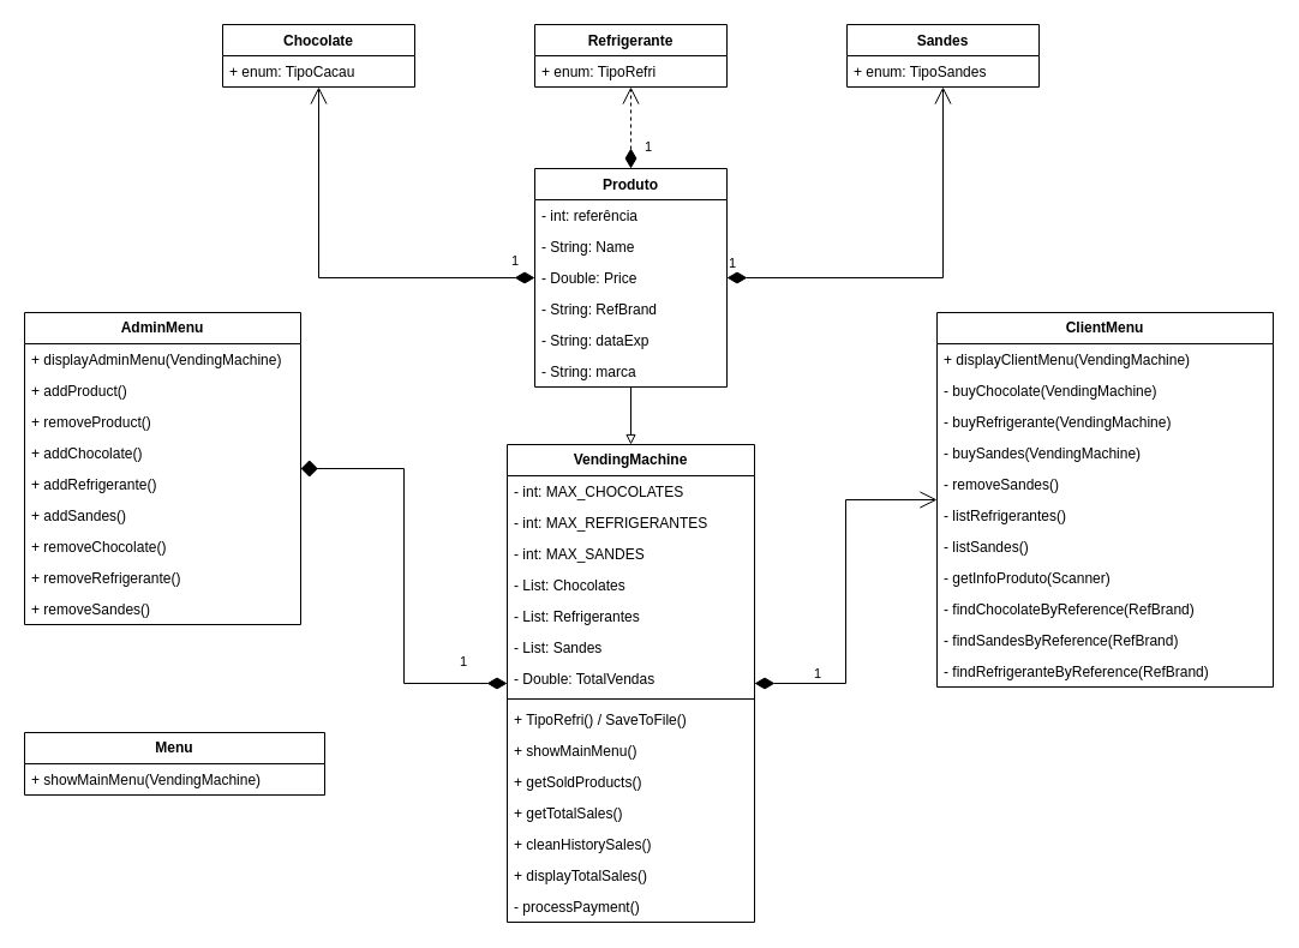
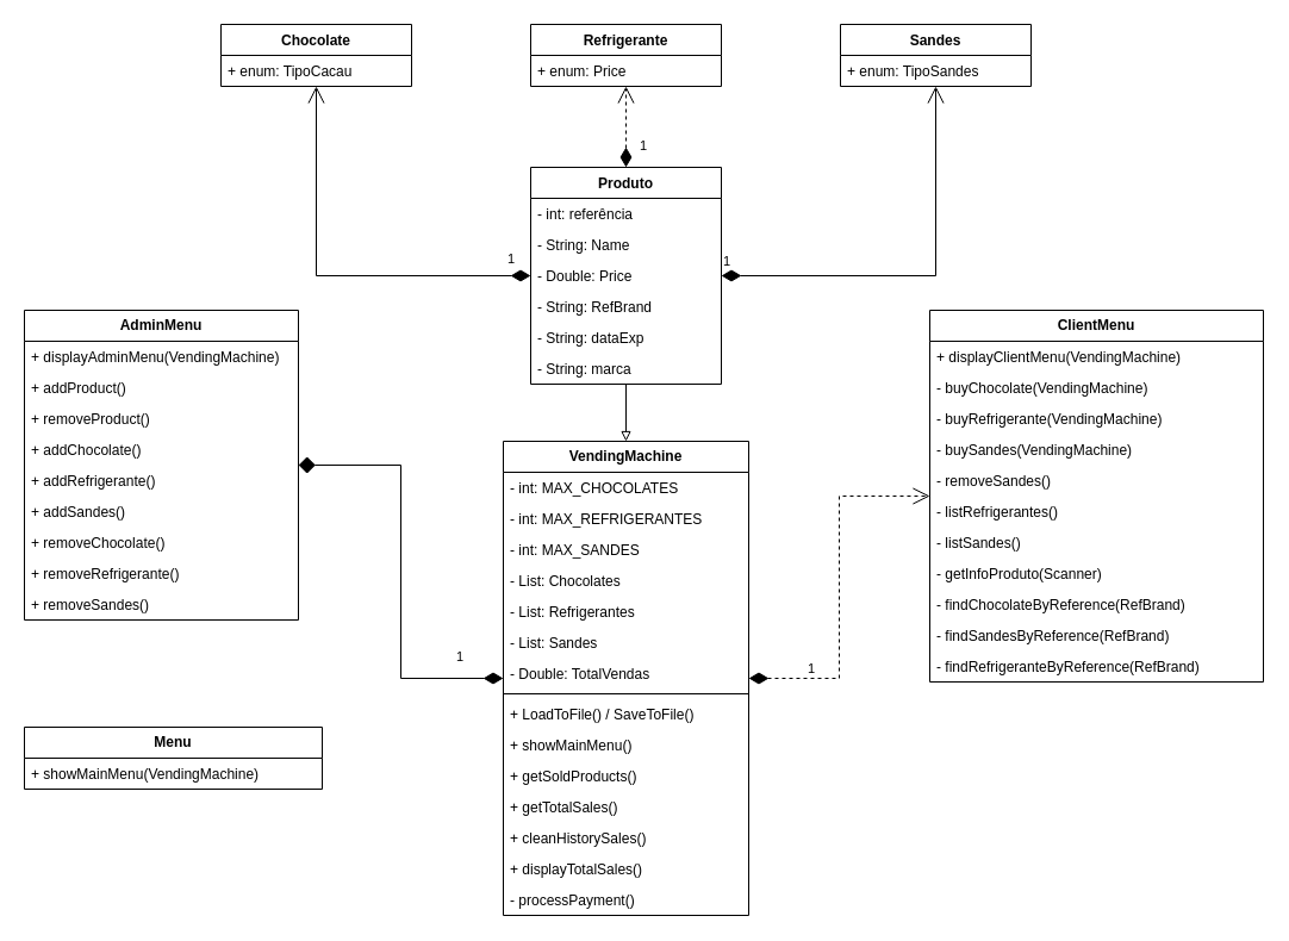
  <mxCell id="0" />
  <mxCell id="1" parent="0" />
  <mxCell id="2" style="edgeStyle=orthogonalEdgeStyle;rounded=0;orthogonalLoop=1;jettySize=auto;html=1;endArrow=block;endFill=0;" edge="1" parent="1" source="3" target="19"><mxGeometry relative="1" as="geometry" /></mxCell>
  <mxCell id="3" value="Produto" style="swimlane;fontStyle=1;align=center;verticalAlign=top;childLayout=stackLayout;horizontal=1;startSize=26;horizontalStack=0;resizeParent=1;resizeParentMax=0;resizeLast=0;collapsible=1;marginBottom=0;whiteSpace=wrap;html=1;" parent="1" vertex="1"><mxGeometry x="445" y="140" width="160" height="182" as="geometry" /></mxCell>
  <mxCell id="4" value="- int: referência" style="text;strokeColor=none;fillColor=none;align=left;verticalAlign=top;spacingLeft=4;spacingRight=4;overflow=hidden;rotatable=0;points=[[0,0.5],[1,0.5]];portConstraint=eastwest;whiteSpace=wrap;html=1;" vertex="1" parent="3"><mxGeometry y="26" width="160" height="26" as="geometry" /></mxCell>
  <mxCell id="5" value="- String: Name" style="text;strokeColor=none;fillColor=none;align=left;verticalAlign=top;spacingLeft=4;spacingRight=4;overflow=hidden;rotatable=0;points=[[0,0.5],[1,0.5]];portConstraint=eastwest;whiteSpace=wrap;html=1;" parent="3" vertex="1"><mxGeometry y="52" width="160" height="26" as="geometry" /></mxCell>
  <mxCell id="6" value="- Double: Price" style="text;strokeColor=none;fillColor=none;align=left;verticalAlign=top;spacingLeft=4;spacingRight=4;overflow=hidden;rotatable=0;points=[[0,0.5],[1,0.5]];portConstraint=eastwest;whiteSpace=wrap;html=1;" parent="3" vertex="1"><mxGeometry y="78" width="160" height="26" as="geometry" /></mxCell>
  <mxCell id="7" value="- String: RefBrand" style="text;strokeColor=none;fillColor=none;align=left;verticalAlign=top;spacingLeft=4;spacingRight=4;overflow=hidden;rotatable=0;points=[[0,0.5],[1,0.5]];portConstraint=eastwest;whiteSpace=wrap;html=1;" parent="3" vertex="1"><mxGeometry y="104" width="160" height="26" as="geometry" /></mxCell>
  <mxCell id="8" value="- String: dataExp" style="text;strokeColor=none;fillColor=none;align=left;verticalAlign=top;spacingLeft=4;spacingRight=4;overflow=hidden;rotatable=0;points=[[0,0.5],[1,0.5]];portConstraint=eastwest;whiteSpace=wrap;html=1;" parent="3" vertex="1"><mxGeometry y="130" width="160" height="26" as="geometry" /></mxCell>
  <mxCell id="9" value="- String: marca" style="text;strokeColor=none;fillColor=none;align=left;verticalAlign=top;spacingLeft=4;spacingRight=4;overflow=hidden;rotatable=0;points=[[0,0.5],[1,0.5]];portConstraint=eastwest;whiteSpace=wrap;html=1;" parent="3" vertex="1"><mxGeometry y="156" width="160" height="26" as="geometry" /></mxCell>
  <mxCell id="10" value="Chocolate" style="swimlane;fontStyle=1;align=center;verticalAlign=top;childLayout=stackLayout;horizontal=1;startSize=26;horizontalStack=0;resizeParent=1;resizeParentMax=0;resizeLast=0;collapsible=1;marginBottom=0;whiteSpace=wrap;html=1;" parent="1" vertex="1"><mxGeometry x="185" y="20" width="160" height="52" as="geometry" /></mxCell>
  <mxCell id="11" value="+ enum: TipoCacau" style="text;strokeColor=none;fillColor=none;align=left;verticalAlign=top;spacingLeft=4;spacingRight=4;overflow=hidden;rotatable=0;points=[[0,0.5],[1,0.5]];portConstraint=eastwest;whiteSpace=wrap;html=1;" parent="10" vertex="1"><mxGeometry y="26" width="160" height="26" as="geometry" /></mxCell>
  <mxCell id="12" value="Refrigerante" style="swimlane;fontStyle=1;align=center;verticalAlign=top;childLayout=stackLayout;horizontal=1;startSize=26;horizontalStack=0;resizeParent=1;resizeParentMax=0;resizeLast=0;collapsible=1;marginBottom=0;whiteSpace=wrap;html=1;" parent="1" vertex="1"><mxGeometry x="445" y="20" width="160" height="52" as="geometry" /></mxCell>
- <mxCell id="13" value="+ enum: TipoRefri" style="text;strokeColor=none;fillColor=none;align=left;verticalAlign=top;spacingLeft=4;spacingRight=4;overflow=hidden;rotatable=0;points=[[0,0.5],[1,0.5]];portConstraint=eastwest;whiteSpace=wrap;html=1;" parent="12" vertex="1"><mxGeometry y="26" width="160" height="26" as="geometry" /></mxCell>
+ <mxCell id="13" value="+ enum: Price" style="text;strokeColor=none;fillColor=none;align=left;verticalAlign=top;spacingLeft=4;spacingRight=4;overflow=hidden;rotatable=0;points=[[0,0.5],[1,0.5]];portConstraint=eastwest;whiteSpace=wrap;html=1;" parent="12" vertex="1"><mxGeometry y="26" width="160" height="26" as="geometry" /></mxCell>
  <mxCell id="14" value="Sandes" style="swimlane;fontStyle=1;align=center;verticalAlign=top;childLayout=stackLayout;horizontal=1;startSize=26;horizontalStack=0;resizeParent=1;resizeParentMax=0;resizeLast=0;collapsible=1;marginBottom=0;whiteSpace=wrap;html=1;" parent="1" vertex="1"><mxGeometry x="705" y="20" width="160" height="52" as="geometry" /></mxCell>
  <mxCell id="15" value="+ enum: TipoSandes" style="text;strokeColor=none;fillColor=none;align=left;verticalAlign=top;spacingLeft=4;spacingRight=4;overflow=hidden;rotatable=0;points=[[0,0.5],[1,0.5]];portConstraint=eastwest;whiteSpace=wrap;html=1;" parent="14" vertex="1"><mxGeometry y="26" width="160" height="26" as="geometry" /></mxCell>
  <mxCell id="16" value="1" style="endArrow=open;html=1;endSize=12;startArrow=diamondThin;startSize=14;startFill=1;edgeStyle=orthogonalEdgeStyle;align=left;verticalAlign=bottom;rounded=0;" parent="1" source="3" target="10" edge="1"><mxGeometry x="-0.876" y="-5" relative="1" as="geometry"><mxPoint x="435" y="120" as="sourcePoint" /><mxPoint x="595" y="120" as="targetPoint" /><mxPoint as="offset" /></mxGeometry></mxCell>
  <mxCell id="17" value="1" style="endArrow=open;html=1;endSize=12;startArrow=diamondThin;startSize=14;startFill=1;edgeStyle=orthogonalEdgeStyle;align=left;verticalAlign=bottom;rounded=0;dashed=1;" parent="1" source="3" target="12" edge="1"><mxGeometry x="-0.73" y="-10" relative="1" as="geometry"><mxPoint x="455" y="285" as="sourcePoint" /><mxPoint x="275" y="142" as="targetPoint" /><mxPoint as="offset" /></mxGeometry></mxCell>
  <mxCell id="18" value="1" style="endArrow=open;html=1;endSize=12;startArrow=diamondThin;startSize=14;startFill=1;edgeStyle=orthogonalEdgeStyle;align=left;verticalAlign=bottom;rounded=0;" parent="1" source="3" target="14" edge="1"><mxGeometry x="-1" y="3" relative="1" as="geometry"><mxPoint x="455" y="285" as="sourcePoint" /><mxPoint x="275" y="142" as="targetPoint" /></mxGeometry></mxCell>
  <mxCell id="19" value="&lt;b&gt;VendingMachine&lt;/b&gt;" style="swimlane;fontStyle=0;childLayout=stackLayout;horizontal=1;startSize=26;fillColor=none;horizontalStack=0;resizeParent=1;resizeParentMax=0;resizeLast=0;collapsible=1;marginBottom=0;whiteSpace=wrap;html=1;" vertex="1" parent="1"><mxGeometry x="422" y="370" width="206" height="398" as="geometry" /></mxCell>
  <mxCell id="20" value="- int: MAX_CHOCOLATES" style="text;strokeColor=none;fillColor=none;align=left;verticalAlign=top;spacingLeft=4;spacingRight=4;overflow=hidden;rotatable=0;points=[[0,0.5],[1,0.5]];portConstraint=eastwest;whiteSpace=wrap;html=1;" vertex="1" parent="19"><mxGeometry y="26" width="206" height="26" as="geometry" /></mxCell>
  <mxCell id="21" value="- int: MAX_REFRIGERANTES" style="text;strokeColor=none;fillColor=none;align=left;verticalAlign=top;spacingLeft=4;spacingRight=4;overflow=hidden;rotatable=0;points=[[0,0.5],[1,0.5]];portConstraint=eastwest;whiteSpace=wrap;html=1;" vertex="1" parent="19"><mxGeometry y="52" width="206" height="26" as="geometry" /></mxCell>
  <mxCell id="22" value="- int: MAX_SANDES" style="text;strokeColor=none;fillColor=none;align=left;verticalAlign=top;spacingLeft=4;spacingRight=4;overflow=hidden;rotatable=0;points=[[0,0.5],[1,0.5]];portConstraint=eastwest;whiteSpace=wrap;html=1;" vertex="1" parent="19"><mxGeometry y="78" width="206" height="26" as="geometry" /></mxCell>
  <mxCell id="23" value="- List: Chocolates" style="text;strokeColor=none;fillColor=none;align=left;verticalAlign=top;spacingLeft=4;spacingRight=4;overflow=hidden;rotatable=0;points=[[0,0.5],[1,0.5]];portConstraint=eastwest;whiteSpace=wrap;html=1;" vertex="1" parent="19"><mxGeometry y="104" width="206" height="26" as="geometry" /></mxCell>
  <mxCell id="24" value="- List: Refrigerantes" style="text;strokeColor=none;fillColor=none;align=left;verticalAlign=top;spacingLeft=4;spacingRight=4;overflow=hidden;rotatable=0;points=[[0,0.5],[1,0.5]];portConstraint=eastwest;whiteSpace=wrap;html=1;" vertex="1" parent="19"><mxGeometry y="130" width="206" height="26" as="geometry" /></mxCell>
  <mxCell id="25" value="- List: Sandes" style="text;strokeColor=none;fillColor=none;align=left;verticalAlign=top;spacingLeft=4;spacingRight=4;overflow=hidden;rotatable=0;points=[[0,0.5],[1,0.5]];portConstraint=eastwest;whiteSpace=wrap;html=1;" vertex="1" parent="19"><mxGeometry y="156" width="206" height="26" as="geometry" /></mxCell>
  <mxCell id="26" value="- Double: TotalVendas" style="text;strokeColor=none;fillColor=none;align=left;verticalAlign=top;spacingLeft=4;spacingRight=4;overflow=hidden;rotatable=0;points=[[0,0.5],[1,0.5]];portConstraint=eastwest;whiteSpace=wrap;html=1;" vertex="1" parent="19"><mxGeometry y="182" width="206" height="26" as="geometry" /></mxCell>
  <mxCell id="27" value="" style="line;strokeWidth=1;fillColor=none;align=left;verticalAlign=middle;spacingTop=-1;spacingLeft=3;spacingRight=3;rotatable=0;labelPosition=right;points=[];portConstraint=eastwest;strokeColor=inherit;" vertex="1" parent="19"><mxGeometry y="208" width="206" height="8" as="geometry" /></mxCell>
- <mxCell id="28" value="+ TipoRefri() / SaveToFile()" style="text;strokeColor=none;fillColor=none;align=left;verticalAlign=top;spacingLeft=4;spacingRight=4;overflow=hidden;rotatable=0;points=[[0,0.5],[1,0.5]];portConstraint=eastwest;whiteSpace=wrap;html=1;" vertex="1" parent="19"><mxGeometry y="216" width="206" height="26" as="geometry" /></mxCell>
+ <mxCell id="28" value="+ LoadToFile() / SaveToFile()" style="text;strokeColor=none;fillColor=none;align=left;verticalAlign=top;spacingLeft=4;spacingRight=4;overflow=hidden;rotatable=0;points=[[0,0.5],[1,0.5]];portConstraint=eastwest;whiteSpace=wrap;html=1;" vertex="1" parent="19"><mxGeometry y="216" width="206" height="26" as="geometry" /></mxCell>
  <mxCell id="29" value="+ showMainMenu()" style="text;strokeColor=none;fillColor=none;align=left;verticalAlign=top;spacingLeft=4;spacingRight=4;overflow=hidden;rotatable=0;points=[[0,0.5],[1,0.5]];portConstraint=eastwest;whiteSpace=wrap;html=1;" vertex="1" parent="19"><mxGeometry y="242" width="206" height="26" as="geometry" /></mxCell>
  <mxCell id="30" value="+ getSoldProducts()" style="text;strokeColor=none;fillColor=none;align=left;verticalAlign=top;spacingLeft=4;spacingRight=4;overflow=hidden;rotatable=0;points=[[0,0.5],[1,0.5]];portConstraint=eastwest;whiteSpace=wrap;html=1;" vertex="1" parent="19"><mxGeometry y="268" width="206" height="26" as="geometry" /></mxCell>
  <mxCell id="31" value="+ getTotalSales()" style="text;strokeColor=none;fillColor=none;align=left;verticalAlign=top;spacingLeft=4;spacingRight=4;overflow=hidden;rotatable=0;points=[[0,0.5],[1,0.5]];portConstraint=eastwest;whiteSpace=wrap;html=1;" vertex="1" parent="19"><mxGeometry y="294" width="206" height="26" as="geometry" /></mxCell>
  <mxCell id="32" value="+ cleanHistorySales()" style="text;strokeColor=none;fillColor=none;align=left;verticalAlign=top;spacingLeft=4;spacingRight=4;overflow=hidden;rotatable=0;points=[[0,0.5],[1,0.5]];portConstraint=eastwest;whiteSpace=wrap;html=1;" vertex="1" parent="19"><mxGeometry y="320" width="206" height="26" as="geometry" /></mxCell>
  <mxCell id="33" value="+ displayTotalSales()" style="text;strokeColor=none;fillColor=none;align=left;verticalAlign=top;spacingLeft=4;spacingRight=4;overflow=hidden;rotatable=0;points=[[0,0.5],[1,0.5]];portConstraint=eastwest;whiteSpace=wrap;html=1;" vertex="1" parent="19"><mxGeometry y="346" width="206" height="26" as="geometry" /></mxCell>
  <mxCell id="34" value="- processPayment()" style="text;strokeColor=none;fillColor=none;align=left;verticalAlign=top;spacingLeft=4;spacingRight=4;overflow=hidden;rotatable=0;points=[[0,0.5],[1,0.5]];portConstraint=eastwest;whiteSpace=wrap;html=1;" vertex="1" parent="19"><mxGeometry y="372" width="206" height="26" as="geometry" /></mxCell>
  <mxCell id="35" value="&lt;b&gt;AdminMenu&lt;/b&gt;" style="swimlane;fontStyle=0;childLayout=stackLayout;horizontal=1;startSize=26;fillColor=none;horizontalStack=0;resizeParent=1;resizeParentMax=0;resizeLast=0;collapsible=1;marginBottom=0;whiteSpace=wrap;html=1;" vertex="1" parent="1"><mxGeometry x="20" y="260" width="230" height="260" as="geometry" /></mxCell>
  <mxCell id="36" value="+ displayAdminMenu(VendingMachine)" style="text;strokeColor=none;fillColor=none;align=left;verticalAlign=top;spacingLeft=4;spacingRight=4;overflow=hidden;rotatable=0;points=[[0,0.5],[1,0.5]];portConstraint=eastwest;whiteSpace=wrap;html=1;" vertex="1" parent="35"><mxGeometry y="26" width="230" height="26" as="geometry" /></mxCell>
  <mxCell id="37" value="+ addProduct()" style="text;strokeColor=none;fillColor=none;align=left;verticalAlign=top;spacingLeft=4;spacingRight=4;overflow=hidden;rotatable=0;points=[[0,0.5],[1,0.5]];portConstraint=eastwest;whiteSpace=wrap;html=1;" vertex="1" parent="35"><mxGeometry y="52" width="230" height="26" as="geometry" /></mxCell>
  <mxCell id="38" value="+ removeProduct()" style="text;strokeColor=none;fillColor=none;align=left;verticalAlign=top;spacingLeft=4;spacingRight=4;overflow=hidden;rotatable=0;points=[[0,0.5],[1,0.5]];portConstraint=eastwest;whiteSpace=wrap;html=1;" vertex="1" parent="35"><mxGeometry y="78" width="230" height="26" as="geometry" /></mxCell>
  <mxCell id="39" value="+ addChocolate()" style="text;strokeColor=none;fillColor=none;align=left;verticalAlign=top;spacingLeft=4;spacingRight=4;overflow=hidden;rotatable=0;points=[[0,0.5],[1,0.5]];portConstraint=eastwest;whiteSpace=wrap;html=1;" vertex="1" parent="35"><mxGeometry y="104" width="230" height="26" as="geometry" /></mxCell>
  <mxCell id="40" value="+ addRefrigerante()" style="text;strokeColor=none;fillColor=none;align=left;verticalAlign=top;spacingLeft=4;spacingRight=4;overflow=hidden;rotatable=0;points=[[0,0.5],[1,0.5]];portConstraint=eastwest;whiteSpace=wrap;html=1;" vertex="1" parent="35"><mxGeometry y="130" width="230" height="26" as="geometry" /></mxCell>
  <mxCell id="41" value="+ addSandes()" style="text;strokeColor=none;fillColor=none;align=left;verticalAlign=top;spacingLeft=4;spacingRight=4;overflow=hidden;rotatable=0;points=[[0,0.5],[1,0.5]];portConstraint=eastwest;whiteSpace=wrap;html=1;" vertex="1" parent="35"><mxGeometry y="156" width="230" height="26" as="geometry" /></mxCell>
  <mxCell id="42" value="+ removeChocolate()" style="text;strokeColor=none;fillColor=none;align=left;verticalAlign=top;spacingLeft=4;spacingRight=4;overflow=hidden;rotatable=0;points=[[0,0.5],[1,0.5]];portConstraint=eastwest;whiteSpace=wrap;html=1;" vertex="1" parent="35"><mxGeometry y="182" width="230" height="26" as="geometry" /></mxCell>
  <mxCell id="43" value="+ removeRefrigerante()" style="text;strokeColor=none;fillColor=none;align=left;verticalAlign=top;spacingLeft=4;spacingRight=4;overflow=hidden;rotatable=0;points=[[0,0.5],[1,0.5]];portConstraint=eastwest;whiteSpace=wrap;html=1;" vertex="1" parent="35"><mxGeometry y="208" width="230" height="26" as="geometry" /></mxCell>
  <mxCell id="44" value="+ removeSandes()" style="text;strokeColor=none;fillColor=none;align=left;verticalAlign=top;spacingLeft=4;spacingRight=4;overflow=hidden;rotatable=0;points=[[0,0.5],[1,0.5]];portConstraint=eastwest;whiteSpace=wrap;html=1;" vertex="1" parent="35"><mxGeometry y="234" width="230" height="26" as="geometry" /></mxCell>
  <mxCell id="45" value="&lt;b&gt;ClientMenu&lt;/b&gt;" style="swimlane;fontStyle=0;childLayout=stackLayout;horizontal=1;startSize=26;fillColor=none;horizontalStack=0;resizeParent=1;resizeParentMax=0;resizeLast=0;collapsible=1;marginBottom=0;whiteSpace=wrap;html=1;" vertex="1" parent="1"><mxGeometry x="780" y="260" width="280" height="312" as="geometry" /></mxCell>
  <mxCell id="46" value="+ displayClientMenu(VendingMachine)" style="text;strokeColor=none;fillColor=none;align=left;verticalAlign=top;spacingLeft=4;spacingRight=4;overflow=hidden;rotatable=0;points=[[0,0.5],[1,0.5]];portConstraint=eastwest;whiteSpace=wrap;html=1;" vertex="1" parent="45"><mxGeometry y="26" width="280" height="26" as="geometry" /></mxCell>
  <mxCell id="47" value="- buyChocolate(VendingMachine)" style="text;strokeColor=none;fillColor=none;align=left;verticalAlign=top;spacingLeft=4;spacingRight=4;overflow=hidden;rotatable=0;points=[[0,0.5],[1,0.5]];portConstraint=eastwest;whiteSpace=wrap;html=1;" vertex="1" parent="45"><mxGeometry y="52" width="280" height="26" as="geometry" /></mxCell>
  <mxCell id="48" value="- buyRefrigerante(VendingMachine)" style="text;strokeColor=none;fillColor=none;align=left;verticalAlign=top;spacingLeft=4;spacingRight=4;overflow=hidden;rotatable=0;points=[[0,0.5],[1,0.5]];portConstraint=eastwest;whiteSpace=wrap;html=1;" vertex="1" parent="45"><mxGeometry y="78" width="280" height="26" as="geometry" /></mxCell>
  <mxCell id="49" value="- buySandes(VendingMachine)" style="text;strokeColor=none;fillColor=none;align=left;verticalAlign=top;spacingLeft=4;spacingRight=4;overflow=hidden;rotatable=0;points=[[0,0.5],[1,0.5]];portConstraint=eastwest;whiteSpace=wrap;html=1;" vertex="1" parent="45"><mxGeometry y="104" width="280" height="26" as="geometry" /></mxCell>
  <mxCell id="50" value="- removeSandes()" style="text;strokeColor=none;fillColor=none;align=left;verticalAlign=top;spacingLeft=4;spacingRight=4;overflow=hidden;rotatable=0;points=[[0,0.5],[1,0.5]];portConstraint=eastwest;whiteSpace=wrap;html=1;" vertex="1" parent="45"><mxGeometry y="130" width="280" height="26" as="geometry" /></mxCell>
  <mxCell id="51" value="- listRefrigerantes()" style="text;strokeColor=none;fillColor=none;align=left;verticalAlign=top;spacingLeft=4;spacingRight=4;overflow=hidden;rotatable=0;points=[[0,0.5],[1,0.5]];portConstraint=eastwest;whiteSpace=wrap;html=1;" vertex="1" parent="45"><mxGeometry y="156" width="280" height="26" as="geometry" /></mxCell>
  <mxCell id="52" value="- listSandes()" style="text;strokeColor=none;fillColor=none;align=left;verticalAlign=top;spacingLeft=4;spacingRight=4;overflow=hidden;rotatable=0;points=[[0,0.5],[1,0.5]];portConstraint=eastwest;whiteSpace=wrap;html=1;" vertex="1" parent="45"><mxGeometry y="182" width="280" height="26" as="geometry" /></mxCell>
  <mxCell id="53" value="- getInfoProduto(Scanner)" style="text;strokeColor=none;fillColor=none;align=left;verticalAlign=top;spacingLeft=4;spacingRight=4;overflow=hidden;rotatable=0;points=[[0,0.5],[1,0.5]];portConstraint=eastwest;whiteSpace=wrap;html=1;" vertex="1" parent="45"><mxGeometry y="208" width="280" height="26" as="geometry" /></mxCell>
  <mxCell id="54" value="- findChocolateByReference(RefBrand)" style="text;strokeColor=none;fillColor=none;align=left;verticalAlign=top;spacingLeft=4;spacingRight=4;overflow=hidden;rotatable=0;points=[[0,0.5],[1,0.5]];portConstraint=eastwest;whiteSpace=wrap;html=1;" vertex="1" parent="45"><mxGeometry y="234" width="280" height="26" as="geometry" /></mxCell>
  <mxCell id="55" value="-&amp;nbsp;findSandesByReference(RefBrand)" style="text;strokeColor=none;fillColor=none;align=left;verticalAlign=top;spacingLeft=4;spacingRight=4;overflow=hidden;rotatable=0;points=[[0,0.5],[1,0.5]];portConstraint=eastwest;whiteSpace=wrap;html=1;" vertex="1" parent="45"><mxGeometry y="260" width="280" height="26" as="geometry" /></mxCell>
  <mxCell id="56" value="-&amp;nbsp;findRefrigeranteByReference(RefBrand)" style="text;strokeColor=none;fillColor=none;align=left;verticalAlign=top;spacingLeft=4;spacingRight=4;overflow=hidden;rotatable=0;points=[[0,0.5],[1,0.5]];portConstraint=eastwest;whiteSpace=wrap;html=1;" vertex="1" parent="45"><mxGeometry y="286" width="280" height="26" as="geometry" /></mxCell>
  <mxCell id="57" value="&lt;b&gt;Menu&lt;/b&gt;" style="swimlane;fontStyle=0;childLayout=stackLayout;horizontal=1;startSize=26;fillColor=none;horizontalStack=0;resizeParent=1;resizeParentMax=0;resizeLast=0;collapsible=1;marginBottom=0;whiteSpace=wrap;html=1;" vertex="1" parent="1"><mxGeometry x="20" y="610" width="250" height="52" as="geometry" /></mxCell>
  <mxCell id="58" value="+ showMainMenu(VendingMachine)" style="text;strokeColor=none;fillColor=none;align=left;verticalAlign=top;spacingLeft=4;spacingRight=4;overflow=hidden;rotatable=0;points=[[0,0.5],[1,0.5]];portConstraint=eastwest;whiteSpace=wrap;html=1;" vertex="1" parent="57"><mxGeometry y="26" width="250" height="26" as="geometry" /></mxCell>
  <mxCell id="59" value="1" style="endArrow=diamond;html=1;endSize=12;startArrow=diamondThin;startSize=14;startFill=1;edgeStyle=orthogonalEdgeStyle;align=left;verticalAlign=bottom;rounded=0;" edge="1" parent="1" source="19" target="35"><mxGeometry x="-0.765" y="-9" relative="1" as="geometry"><mxPoint x="284" y="275" as="sourcePoint" /><mxPoint x="104" y="106" as="targetPoint" /><mxPoint as="offset" /></mxGeometry></mxCell>
- <mxCell id="60" value="1" style="endArrow=open;html=1;endSize=12;startArrow=diamondThin;startSize=14;startFill=1;align=left;verticalAlign=bottom;rounded=0;edgeStyle=orthogonalEdgeStyle;" edge="1" parent="1" source="19" target="45"><mxGeometry x="-0.688" y="-1" relative="1" as="geometry"><mxPoint x="261" y="633" as="sourcePoint" /><mxPoint x="230" y="564" as="targetPoint" /><mxPoint as="offset" /></mxGeometry></mxCell>
+ <mxCell id="60" value="1" style="endArrow=open;html=1;endSize=12;startArrow=diamondThin;startSize=14;startFill=1;align=left;verticalAlign=bottom;rounded=0;edgeStyle=orthogonalEdgeStyle;dashed=1;" edge="1" parent="1" source="19" target="45"><mxGeometry x="-0.688" y="-1" relative="1" as="geometry"><mxPoint x="261" y="633" as="sourcePoint" /><mxPoint x="230" y="564" as="targetPoint" /><mxPoint as="offset" /></mxGeometry></mxCell>
